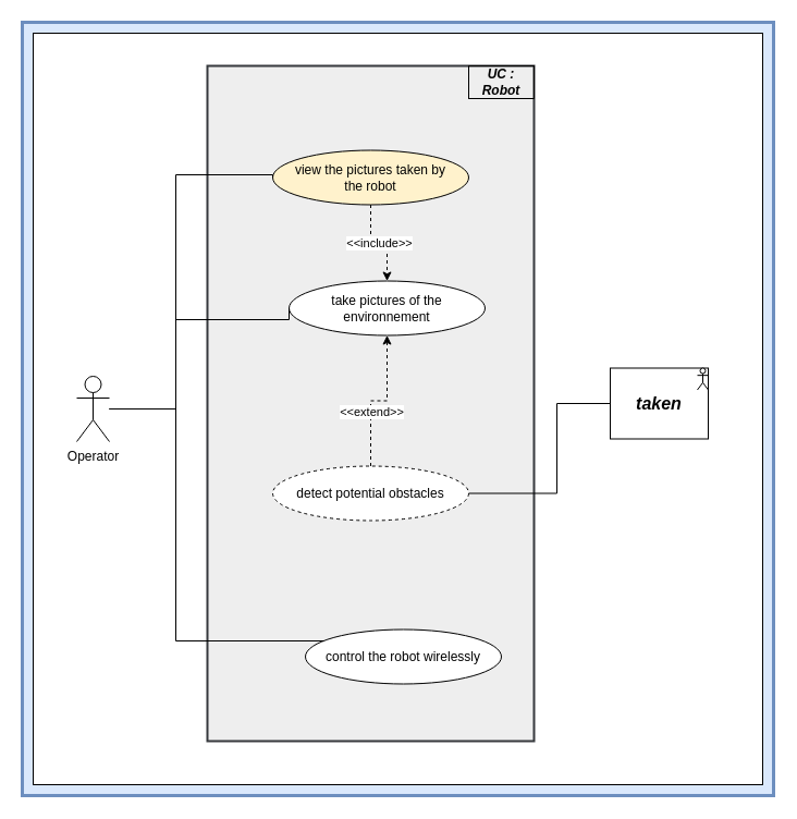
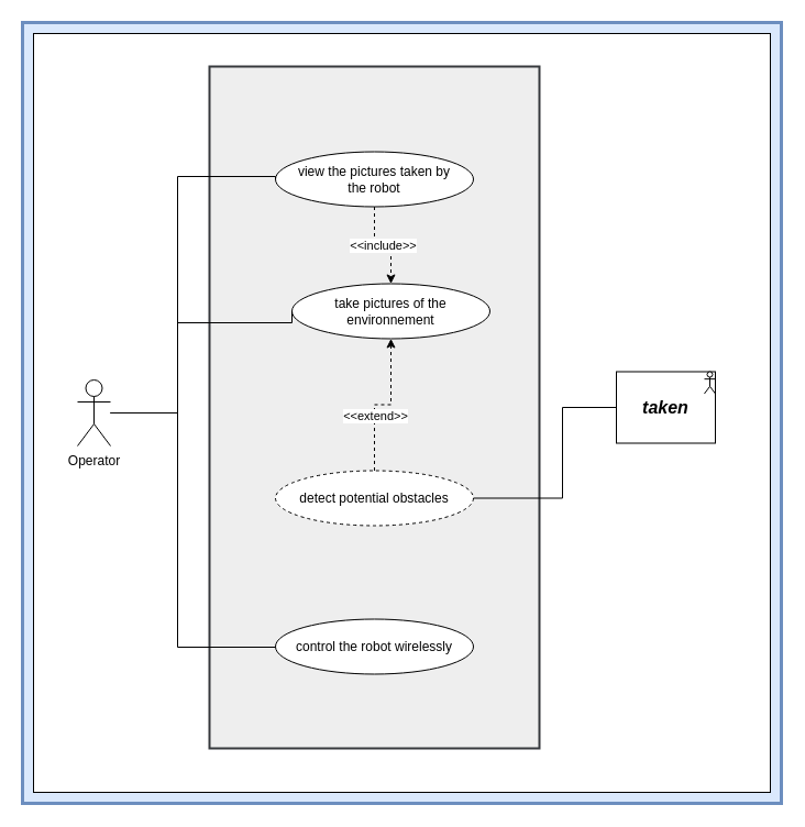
  <mxCell id="0" />
  <mxCell id="1" parent="0" />
  <mxCell id="2" value="" style="rounded=0;whiteSpace=wrap;html=1;fillColor=#dae8fc;strokeColor=#6c8ebf;strokeWidth=3;" parent="1" vertex="1"><mxGeometry x="20" y="20" width="690" height="710" as="geometry" /></mxCell>
  <mxCell id="3" value="" style="rounded=0;whiteSpace=wrap;html=1;" parent="1" vertex="1"><mxGeometry x="30" y="30" width="670" height="690" as="geometry" /></mxCell>
  <mxCell id="4" value="Operator" style="shape=umlActor;verticalLabelPosition=bottom;verticalAlign=top;html=1;outlineConnect=0;" parent="1" vertex="1"><mxGeometry x="70" y="345" width="30" height="60" as="geometry" /></mxCell>
  <mxCell id="5" value="" style="rounded=0;whiteSpace=wrap;html=1;fillColor=#eeeeee;strokeColor=#36393d;strokeWidth=2;" parent="1" vertex="1"><mxGeometry x="190" y="60" width="300" height="620" as="geometry" /></mxCell>
  <mxCell id="6" value="&lt;div&gt;take pictures of the&lt;/div&gt;&lt;div&gt;environnement&lt;br&gt;&lt;/div&gt;" style="ellipse;whiteSpace=wrap;html=1;" parent="1" vertex="1"><mxGeometry x="265" y="257.5" width="180" height="50" as="geometry" /></mxCell>
- <mxCell id="7" value="control the robot wirelessly" style="ellipse;whiteSpace=wrap;html=1;" parent="1" vertex="1"><mxGeometry x="280" y="577.5" width="180" height="50" as="geometry" /></mxCell>
+ <mxCell id="7" value="control the robot wirelessly" style="ellipse;whiteSpace=wrap;html=1;" parent="1" vertex="1"><mxGeometry x="250" y="562.5" width="180" height="50" as="geometry" /></mxCell>
  <mxCell id="8" value="&amp;lt;&amp;lt;include&amp;gt;&amp;gt;" style="edgeStyle=orthogonalEdgeStyle;rounded=0;orthogonalLoop=1;jettySize=auto;html=1;dashed=1;" parent="1" source="9" target="6" edge="1"><mxGeometry relative="1" as="geometry" /></mxCell>
- <mxCell id="9" value="&lt;div&gt;view the pictures taken by&lt;/div&gt;&lt;div&gt;the robot&lt;br&gt;&lt;/div&gt;" style="ellipse;whiteSpace=wrap;html=1;fillColor=#fff2cc;" parent="1" vertex="1"><mxGeometry x="250" y="137.5" width="180" height="50" as="geometry" /></mxCell>
+ <mxCell id="9" value="&lt;div&gt;view the pictures taken by&lt;/div&gt;&lt;div&gt;the robot&lt;br&gt;&lt;/div&gt;" style="ellipse;whiteSpace=wrap;html=1;" parent="1" vertex="1"><mxGeometry x="250" y="137.5" width="180" height="50" as="geometry" /></mxCell>
  <mxCell id="10" style="edgeStyle=orthogonalEdgeStyle;rounded=0;orthogonalLoop=1;jettySize=auto;html=1;entryX=0;entryY=0.5;entryDx=0;entryDy=0;endArrow=none;endFill=0;" parent="1" source="4" target="6" edge="1"><mxGeometry relative="1" as="geometry"><Array as="points"><mxPoint x="161" y="375" /><mxPoint x="161" y="293" /></Array></mxGeometry></mxCell>
  <mxCell id="11" style="edgeStyle=orthogonalEdgeStyle;rounded=0;orthogonalLoop=1;jettySize=auto;html=1;endArrow=none;endFill=0;" parent="1" source="4" target="7" edge="1"><mxGeometry relative="1" as="geometry"><Array as="points"><mxPoint x="161" y="375" /><mxPoint x="161" y="588" /></Array></mxGeometry></mxCell>
  <mxCell id="12" style="edgeStyle=orthogonalEdgeStyle;rounded=0;orthogonalLoop=1;jettySize=auto;html=1;entryX=0;entryY=0.5;entryDx=0;entryDy=0;endArrow=none;endFill=0;" parent="1" source="4" target="9" edge="1"><mxGeometry relative="1" as="geometry"><Array as="points"><mxPoint x="161" y="375" /><mxPoint x="161" y="160" /><mxPoint x="250" y="160" /></Array></mxGeometry></mxCell>
- <mxCell id="13" value="&lt;b&gt;&lt;i&gt;UC : Robot&lt;/i&gt;&lt;/b&gt;" style="text;html=1;strokeColor=default;fillColor=none;align=center;verticalAlign=middle;whiteSpace=wrap;rounded=0;" parent="1" vertex="1"><mxGeometry x="430" y="60" width="60" height="30" as="geometry" /></mxCell>
  <mxCell id="14" style="edgeStyle=orthogonalEdgeStyle;rounded=0;orthogonalLoop=1;jettySize=auto;html=1;entryX=0;entryY=0.5;entryDx=0;entryDy=0;endArrow=none;endFill=0;" parent="1" source="17" target="18" edge="1"><mxGeometry relative="1" as="geometry"><Array as="points"><mxPoint x="511" y="453" /><mxPoint x="511" y="370" /></Array></mxGeometry></mxCell>
  <mxCell id="15" style="edgeStyle=orthogonalEdgeStyle;rounded=0;orthogonalLoop=1;jettySize=auto;html=1;dashed=1;endArrow=classic;endFill=1;" parent="1" source="17" target="6" edge="1"><mxGeometry relative="1" as="geometry" /></mxCell>
  <mxCell id="16" value="&amp;lt;&amp;lt;extend&amp;gt;&amp;gt;" style="edgeLabel;html=1;align=center;verticalAlign=middle;resizable=0;points=[];" parent="15" vertex="1" connectable="0"><mxGeometry x="-0.258" relative="1" as="geometry"><mxPoint as="offset" /></mxGeometry></mxCell>
  <mxCell id="17" value="detect potential obstacles" style="ellipse;whiteSpace=wrap;html=1;dashed=1;" parent="1" vertex="1"><mxGeometry x="250" y="427.5" width="180" height="50" as="geometry" /></mxCell>
  <mxCell id="18" value="&lt;div style=&quot;font-size: 16px;&quot; align=&quot;center&quot;&gt;&lt;b&gt;&lt;i&gt;taken&lt;/i&gt;&lt;/b&gt;&lt;/div&gt;" style="rounded=0;whiteSpace=wrap;html=1;align=center;" parent="1" vertex="1"><mxGeometry x="560" y="337.5" width="90" height="65" as="geometry" /></mxCell>
  <mxCell id="19" value="" style="shape=umlActor;verticalLabelPosition=bottom;verticalAlign=top;html=1;outlineConnect=0;" parent="1" vertex="1"><mxGeometry x="640" y="337.5" width="10" height="20" as="geometry" /></mxCell>
